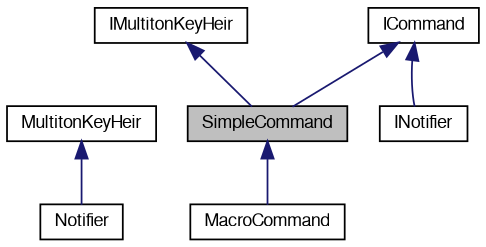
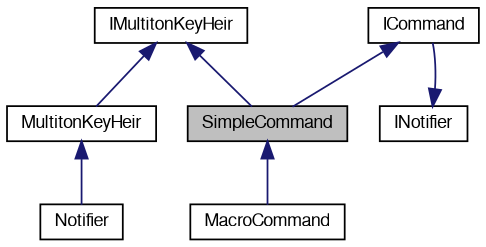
  digraph {
    node [color=black fillcolor=white fontname=FreeSans fontsize=10 shape=record style=filled]
    edge [color=midnightblue dir=back fontname=FreeSans fontsize=10 labelfontname=FreeSans labelfontsize=10 style=solid]
    n1 [fillcolor=grey75 fontcolor=black height=0.2 label=SimpleCommand width=0.4]
    n2 [height=0.2 label=MacroCommand width=0.4]
    n3 [height=0.2 label=Notifier width=0.4]
    n4 [height=0.2 label=MultitonKeyHeir width=0.4]
    n5 [height=0.2 label=IMultitonKeyHeir width=0.4]
    n6 [height=0.2 label=INotifier width=0.4]
    n7 [height=0.2 label=ICommand width=0.4]
    n1 -> n2
    n4 -> n3
    n5 -> n1
-   n7 -> n6
+   n5 -> n4
+   n6 -> n7
    n7 -> n1
  }
